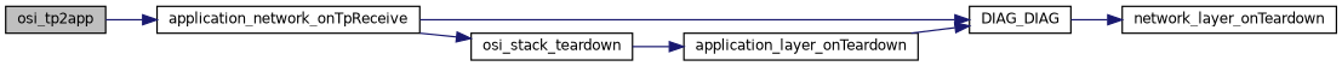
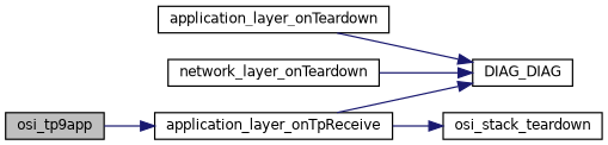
  digraph {
    rankdir=LR
    node [color=black fillcolor=white fontname=Helvetica fontsize=10 shape=record style=filled]
    edge [color=midnightblue fontname=Helvetica fontsize=10 labelfontname=Helvetica labelfontsize=10 style=solid]
-   n1 [fillcolor=grey75 fontcolor=black height=0.2 label=osi_tp2app width=0.4]
-   n2 [height=0.2 label=application_network_onTpReceive width=0.4]
+   n1 [fillcolor=grey75 fontcolor=black height=0.2 label=osi_tp9app width=0.4]
+   n2 [height=0.2 label=application_layer_onTpReceive width=0.4]
    n3 [height=0.2 label=DIAG_DIAG width=0.4]
    n4 [height=0.2 label=osi_stack_teardown width=0.4]
    n5 [height=0.2 label=application_layer_onTeardown width=0.4]
    n6 [height=0.2 label=network_layer_onTeardown width=0.4]
    n1 -> n2
    n2 -> n3
    n2 -> n4
-   n4 -> n5
    n5 -> n3
-   n3 -> n6
+   n6 -> n3
  }
